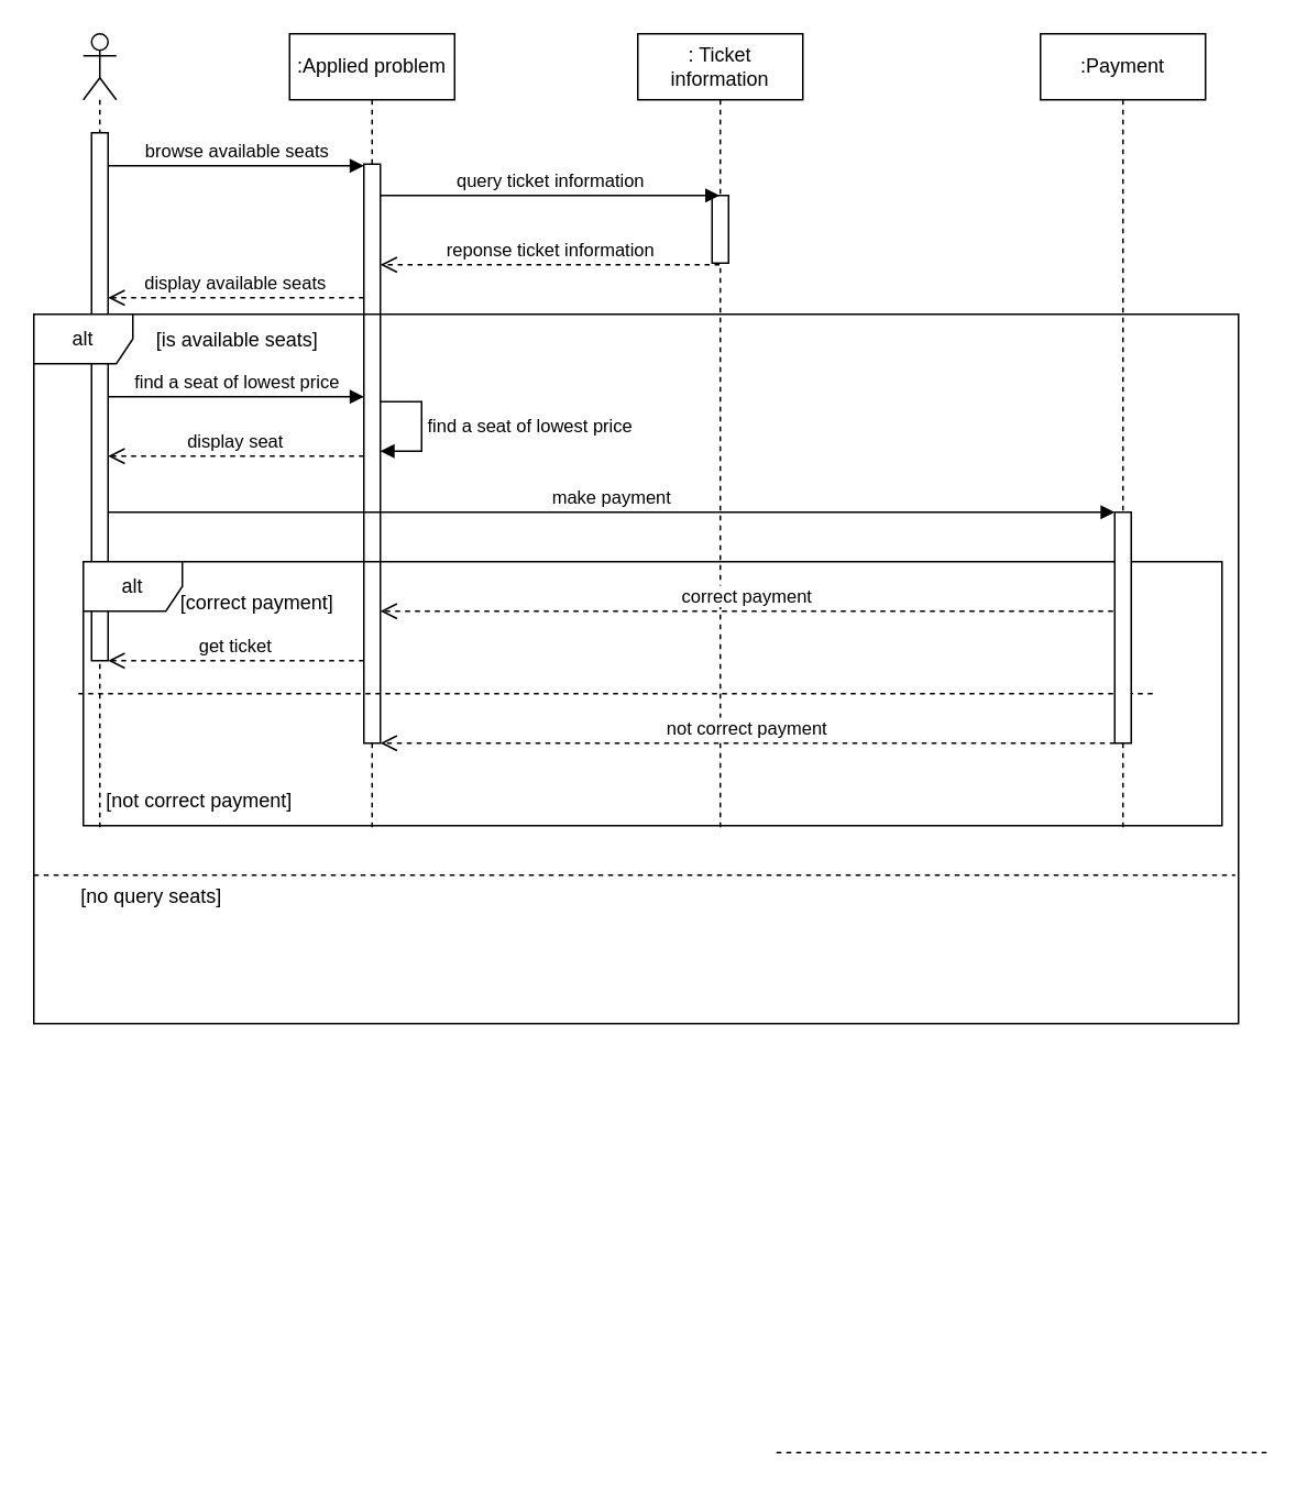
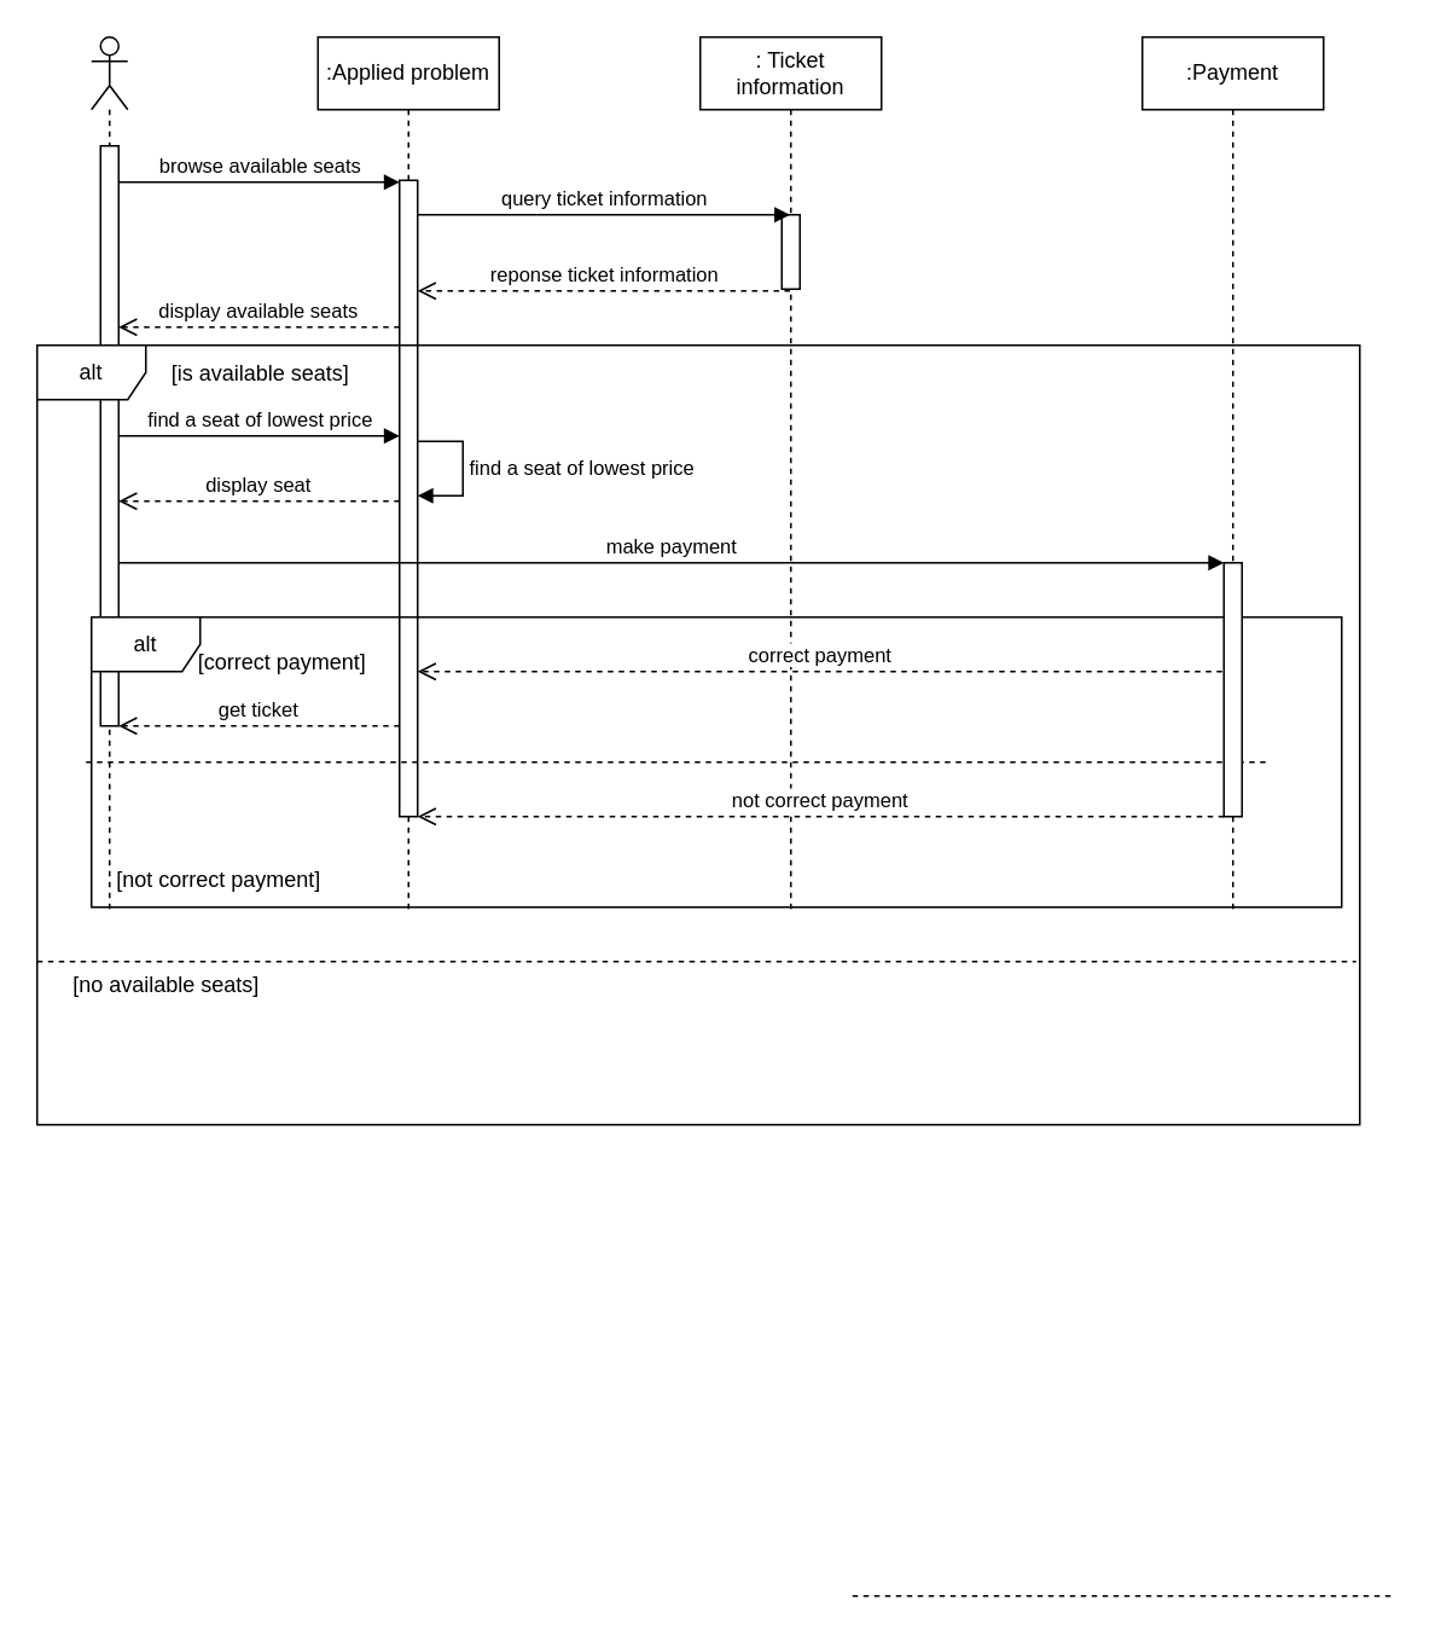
  <mxCell id="0" />
  <mxCell id="1" parent="0" />
  <mxCell id="2" value=": Ticket information" style="shape=umlLifeline;perimeter=lifelinePerimeter;whiteSpace=wrap;html=1;container=1;dropTarget=0;collapsible=0;recursiveResize=0;outlineConnect=0;portConstraint=eastwest;newEdgeStyle={&quot;edgeStyle&quot;:&quot;elbowEdgeStyle&quot;,&quot;elbow&quot;:&quot;vertical&quot;,&quot;curved&quot;:0,&quot;rounded&quot;:0};" vertex="1" parent="1"><mxGeometry x="386" y="20" width="100" height="481" as="geometry" /></mxCell>
  <mxCell id="3" value="" style="html=1;points=[[0,0,0,0,5],[0,1,0,0,-5],[1,0,0,0,5],[1,1,0,0,-5]];perimeter=orthogonalPerimeter;outlineConnect=0;targetShapes=umlLifeline;portConstraint=eastwest;newEdgeStyle={&quot;curved&quot;:0,&quot;rounded&quot;:0};" vertex="1" parent="2"><mxGeometry x="45" y="98" width="10" height="41" as="geometry" /></mxCell>
  <mxCell id="4" value=":Payment" style="shape=umlLifeline;perimeter=lifelinePerimeter;whiteSpace=wrap;html=1;container=1;dropTarget=0;collapsible=0;recursiveResize=0;outlineConnect=0;portConstraint=eastwest;newEdgeStyle={&quot;edgeStyle&quot;:&quot;elbowEdgeStyle&quot;,&quot;elbow&quot;:&quot;vertical&quot;,&quot;curved&quot;:0,&quot;rounded&quot;:0};" vertex="1" parent="1"><mxGeometry x="630" y="20" width="100" height="481" as="geometry" /></mxCell>
  <mxCell id="5" value=":Applied problem" style="shape=umlLifeline;perimeter=lifelinePerimeter;whiteSpace=wrap;html=1;container=1;dropTarget=0;collapsible=0;recursiveResize=0;outlineConnect=0;portConstraint=eastwest;newEdgeStyle={&quot;curved&quot;:0,&quot;rounded&quot;:0};" vertex="1" parent="1"><mxGeometry x="175" y="20" width="100" height="481" as="geometry" /></mxCell>
  <mxCell id="6" value="" style="html=1;points=[[0,0,0,0,5],[0,1,0,0,-5],[1,0,0,0,5],[1,1,0,0,-5]];perimeter=orthogonalPerimeter;outlineConnect=0;targetShapes=umlLifeline;portConstraint=eastwest;newEdgeStyle={&quot;curved&quot;:0,&quot;rounded&quot;:0};" vertex="1" parent="5"><mxGeometry x="45" y="79" width="10" height="351" as="geometry" /></mxCell>
  <mxCell id="7" value="find a seat of lowest price" style="html=1;align=left;spacingLeft=2;endArrow=block;rounded=0;edgeStyle=orthogonalEdgeStyle;curved=0;rounded=0;" edge="1" parent="5"><mxGeometry relative="1" as="geometry"><mxPoint x="55" y="223" as="sourcePoint" /><Array as="points"><mxPoint x="80" y="253" /></Array><mxPoint x="55" y="253" as="targetPoint" /></mxGeometry></mxCell>
  <mxCell id="8" value="" style="shape=umlLifeline;perimeter=lifelinePerimeter;whiteSpace=wrap;html=1;container=1;dropTarget=0;collapsible=0;recursiveResize=0;outlineConnect=0;portConstraint=eastwest;newEdgeStyle={&quot;curved&quot;:0,&quot;rounded&quot;:0};participant=umlActor;" vertex="1" parent="1"><mxGeometry x="50" y="20" width="20" height="481" as="geometry" /></mxCell>
  <mxCell id="9" value="" style="html=1;points=[[0,0,0,0,5],[0,1,0,0,-5],[1,0,0,0,5],[1,1,0,0,-5]];perimeter=orthogonalPerimeter;outlineConnect=0;targetShapes=umlLifeline;portConstraint=eastwest;newEdgeStyle={&quot;curved&quot;:0,&quot;rounded&quot;:0};" vertex="1" parent="8"><mxGeometry x="5" y="60" width="10" height="320" as="geometry" /></mxCell>
  <mxCell id="10" value="browse available seats" style="html=1;verticalAlign=bottom;endArrow=block;curved=0;rounded=0;" edge="1" parent="1"><mxGeometry width="80" relative="1" as="geometry"><mxPoint x="65" y="100" as="sourcePoint" /><mxPoint x="220" y="100" as="targetPoint" /></mxGeometry></mxCell>
  <mxCell id="11" value="query ticket information" style="html=1;verticalAlign=bottom;endArrow=block;curved=0;rounded=0;" edge="1" parent="1" target="2"><mxGeometry width="80" relative="1" as="geometry"><mxPoint x="230" y="118" as="sourcePoint" /><mxPoint x="381" y="118" as="targetPoint" /></mxGeometry></mxCell>
  <mxCell id="12" value="reponse ticket information" style="html=1;verticalAlign=bottom;endArrow=open;dashed=1;endSize=8;curved=0;rounded=0;" edge="1" parent="1" source="2"><mxGeometry relative="1" as="geometry"><mxPoint x="372" y="160" as="sourcePoint" /><mxPoint x="230" y="160" as="targetPoint" /></mxGeometry></mxCell>
  <mxCell id="13" value="display available seats" style="html=1;verticalAlign=bottom;endArrow=open;dashed=1;endSize=8;curved=0;rounded=0;" edge="1" parent="1"><mxGeometry relative="1" as="geometry"><mxPoint x="220" y="180" as="sourcePoint" /><mxPoint x="65" y="180" as="targetPoint" /></mxGeometry></mxCell>
  <mxCell id="14" value="find a seat of lowest price" style="html=1;verticalAlign=bottom;endArrow=block;curved=0;rounded=0;" edge="1" parent="1"><mxGeometry width="80" relative="1" as="geometry"><mxPoint x="65" y="240" as="sourcePoint" /><mxPoint x="220" y="240" as="targetPoint" /></mxGeometry></mxCell>
  <mxCell id="15" value="display seat" style="html=1;verticalAlign=bottom;endArrow=open;dashed=1;endSize=8;curved=0;rounded=0;" edge="1" parent="1"><mxGeometry relative="1" as="geometry"><mxPoint x="220" y="276" as="sourcePoint" /><mxPoint x="65" y="276" as="targetPoint" /></mxGeometry></mxCell>
  <mxCell id="16" value="make payment" style="html=1;verticalAlign=bottom;endArrow=block;curved=0;rounded=0;" edge="1" parent="1" target="29"><mxGeometry width="80" relative="1" as="geometry"><mxPoint x="65" y="310" as="sourcePoint" /><mxPoint x="760" y="310" as="targetPoint" /></mxGeometry></mxCell>
  <mxCell id="17" value="correct payment" style="html=1;verticalAlign=bottom;endArrow=open;dashed=1;endSize=8;curved=0;rounded=0;" edge="1" parent="1"><mxGeometry relative="1" as="geometry"><mxPoint x="674" y="370" as="sourcePoint" /><mxPoint x="230" y="370" as="targetPoint" /></mxGeometry></mxCell>
  <mxCell id="18" value="get ticket" style="html=1;verticalAlign=bottom;endArrow=open;dashed=1;endSize=8;curved=0;rounded=0;" edge="1" parent="1"><mxGeometry relative="1" as="geometry"><mxPoint x="220" y="400" as="sourcePoint" /><mxPoint x="65" y="400" as="targetPoint" /></mxGeometry></mxCell>
  <mxCell id="19" value="not correct payment" style="html=1;verticalAlign=bottom;endArrow=open;dashed=1;endSize=8;curved=0;rounded=0;" edge="1" parent="1"><mxGeometry relative="1" as="geometry"><mxPoint x="675" y="450" as="sourcePoint" /><mxPoint x="230" y="450" as="targetPoint" /></mxGeometry></mxCell>
  <mxCell id="20" value="alt" style="shape=umlFrame;whiteSpace=wrap;html=1;pointerEvents=0;" vertex="1" parent="1"><mxGeometry x="50" y="340" width="690" height="160" as="geometry" /></mxCell>
  <mxCell id="21" value="" style="endArrow=none;dashed=1;html=1;rounded=0;" edge="1" parent="1"><mxGeometry width="50" height="50" relative="1" as="geometry"><mxPoint x="47" y="420" as="sourcePoint" /><mxPoint x="700" y="420" as="targetPoint" /></mxGeometry></mxCell>
  <mxCell id="22" value="" style="endArrow=none;dashed=1;html=1;rounded=0;" edge="1" parent="1"><mxGeometry width="50" height="50" relative="1" as="geometry"><mxPoint x="470" y="880" as="sourcePoint" /><mxPoint x="770" y="880" as="targetPoint" /></mxGeometry></mxCell>
  <mxCell id="23" value="[correct payment]" style="text;html=1;align=center;verticalAlign=middle;resizable=0;points=[];autosize=1;strokeColor=none;fillColor=none;" vertex="1" parent="1"><mxGeometry x="95" y="350" width="120" height="30" as="geometry" /></mxCell>
  <mxCell id="24" value="[not correct payment]" style="text;html=1;align=center;verticalAlign=middle;resizable=0;points=[];autosize=1;strokeColor=none;fillColor=none;" vertex="1" parent="1"><mxGeometry x="50" y="470" width="140" height="30" as="geometry" /></mxCell>
  <mxCell id="25" value="alt" style="shape=umlFrame;whiteSpace=wrap;html=1;pointerEvents=0;" vertex="1" parent="1"><mxGeometry x="20" y="190" width="730" height="430" as="geometry" /></mxCell>
  <mxCell id="26" value="" style="endArrow=none;dashed=1;html=1;rounded=0;" edge="1" parent="1"><mxGeometry width="50" height="50" relative="1" as="geometry"><mxPoint x="20" y="530" as="sourcePoint" /><mxPoint x="748" y="530" as="targetPoint" /></mxGeometry></mxCell>
  <mxCell id="27" value="[is available seats]" style="text;html=1;align=center;verticalAlign=middle;resizable=0;points=[];autosize=1;strokeColor=none;fillColor=none;" vertex="1" parent="1"><mxGeometry x="83" y="191" width="120" height="30" as="geometry" /></mxCell>
- <mxCell id="28" value="[no query seats]" style="text;html=1;align=center;verticalAlign=middle;resizable=0;points=[];autosize=1;strokeColor=none;fillColor=none;" vertex="1" parent="1"><mxGeometry x="26" y="528" width="130" height="30" as="geometry" /></mxCell>
+ <mxCell id="28" value="[no available seats]" style="text;html=1;align=center;verticalAlign=middle;resizable=0;points=[];autosize=1;strokeColor=none;fillColor=none;" vertex="1" parent="1"><mxGeometry x="26" y="528" width="130" height="30" as="geometry" /></mxCell>
  <mxCell id="29" value="" style="html=1;points=[[0,0,0,0,5],[0,1,0,0,-5],[1,0,0,0,5],[1,1,0,0,-5]];perimeter=orthogonalPerimeter;outlineConnect=0;targetShapes=umlLifeline;portConstraint=eastwest;newEdgeStyle={&quot;curved&quot;:0,&quot;rounded&quot;:0};" vertex="1" parent="1"><mxGeometry x="675" y="310" width="10" height="140" as="geometry" /></mxCell>
